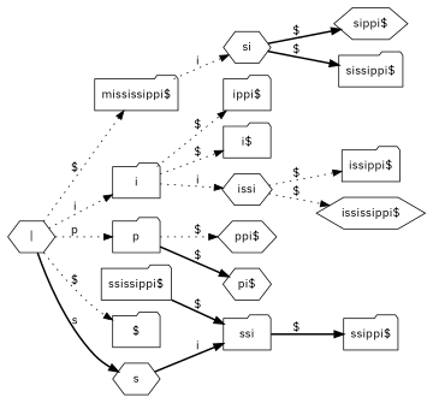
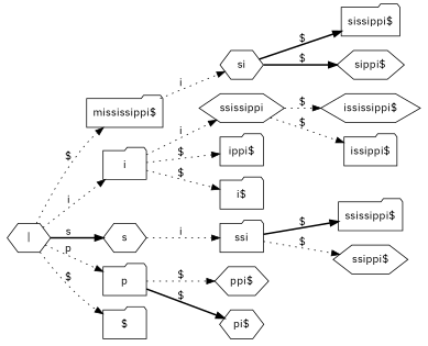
  digraph {
    fontname="IBM Plex Sans"
    rankdir=LR
    node [fontname="IBM Plex Sans" shape=folder]
    edge [fontname="IBM Plex Sans" style=dotted]
    n1 [label="mississippi$"]
    n2 [label=si shape=hexagon]
    "|" [shape=hexagon]
    n4 [label=i]
    n5 [label=s shape=hexagon]
    n6 [label=p]
    n7 [label="$"]
-   n8 [label=issi shape=hexagon]
+   n8 [label=ssissippi shape=hexagon]
    n9 [label="ippi$"]
    n10 [label="i$"]
    n11 [label=ssi]
    n12 [label="ppi$" shape=hexagon]
    n13 [label="pi$" shape=hexagon]
    n14 [label="ississippi$" shape=hexagon]
    n15 [label="issippi$"]
    n16 [label="ssissippi$"]
-   n17 [label="ssippi$"]
+   n17 [label="ssippi$" shape=hexagon]
    n18 [label="sissippi$"]
    n19 [label="sippi$" shape=hexagon]
    n1 -> n2 [label=i]
    n2 -> n18 [label="$" style=bold]
    n2 -> n19 [label="$" style=bold]
    "|" -> n1 [label="$"]
    "|" -> n4 [label=i]
    "|" -> n5 [label=s style=bold]
    "|" -> n6 [label=p]
    "|" -> n7 [label="$"]
    n4 -> n8 [label=i]
    n4 -> n9 [label="$"]
    n4 -> n10 [label="$"]
-   n5 -> n11 [label=i style=bold]
+   n5 -> n11 [label=i]
    n6 -> n12 [label="$"]
    n6 -> n13 [label="$" style=bold]
    n8 -> n14 [label="$"]
    n8 -> n15 [label="$"]
-   n16 -> n11 [label="$" style=bold]
-   n11 -> n17 [label="$" style=bold]
+   n11 -> n16 [label="$" style=bold]
+   n11 -> n17 [label="$"]
  }
